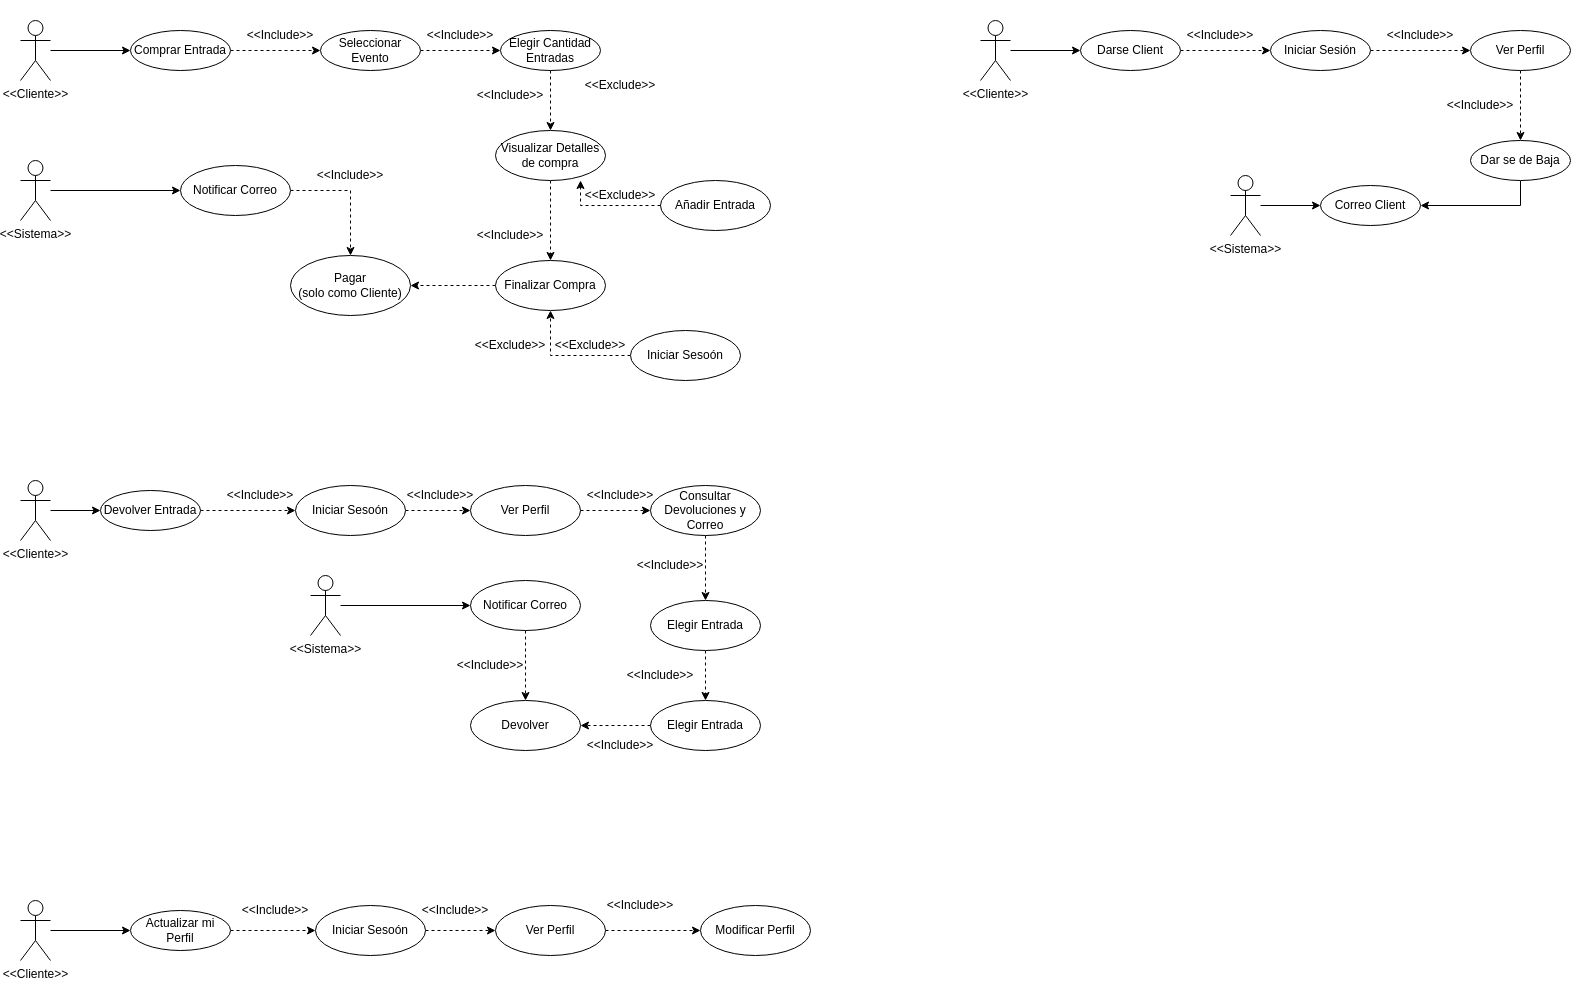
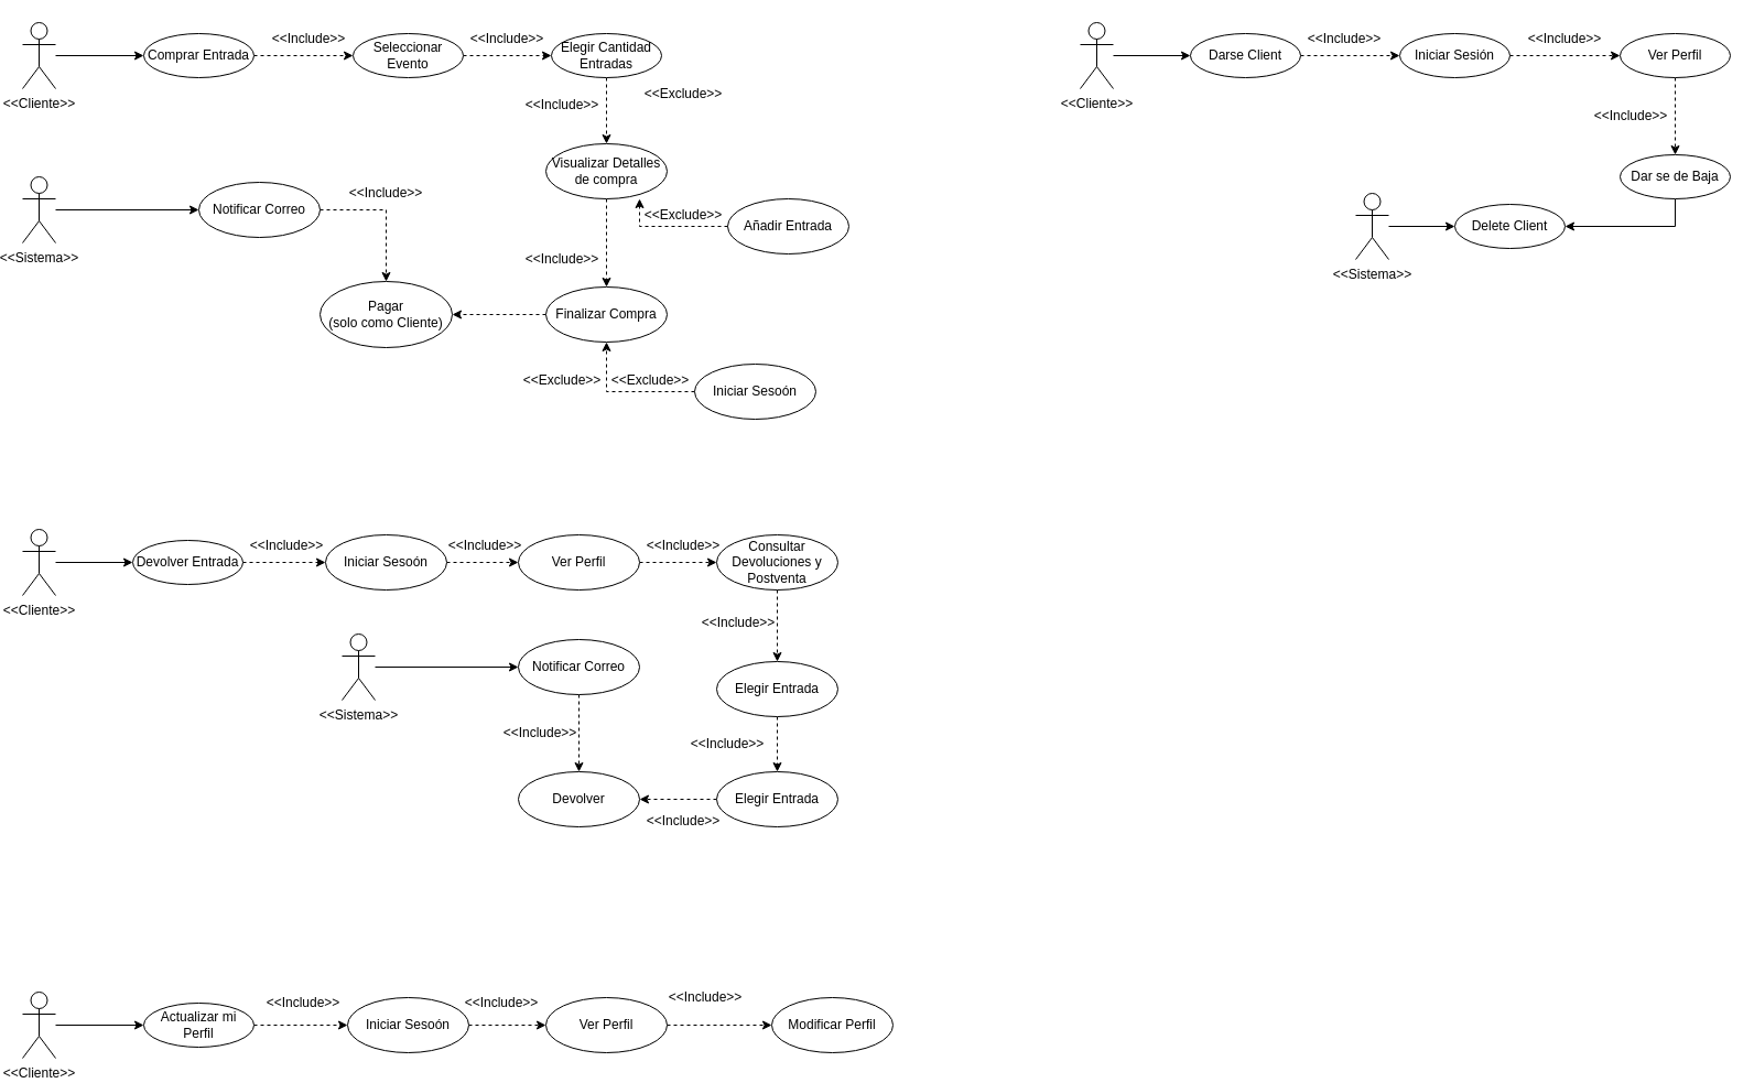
  <mxCell id="0" />
  <mxCell id="1" parent="0" />
  <mxCell id="2" style="edgeStyle=orthogonalEdgeStyle;rounded=0;orthogonalLoop=1;jettySize=auto;html=1;entryX=0;entryY=0.5;entryDx=0;entryDy=0;" edge="1" parent="1" source="3" target="5"><mxGeometry relative="1" as="geometry" /></mxCell>
  <mxCell id="3" value="&amp;lt;&amp;lt;Cliente&amp;gt;&amp;gt;" style="shape=umlActor;verticalLabelPosition=bottom;verticalAlign=top;html=1;outlineConnect=0;" vertex="1" parent="1"><mxGeometry x="20" y="20" width="30" height="60" as="geometry" /></mxCell>
  <mxCell id="4" style="edgeStyle=orthogonalEdgeStyle;rounded=0;orthogonalLoop=1;jettySize=auto;html=1;dashed=1;" edge="1" parent="1" source="5" target="7"><mxGeometry relative="1" as="geometry" /></mxCell>
  <mxCell id="5" value="Comprar Entrada" style="ellipse;whiteSpace=wrap;html=1;" vertex="1" parent="1"><mxGeometry x="130" y="30" width="100" height="40" as="geometry" /></mxCell>
  <mxCell id="6" style="edgeStyle=orthogonalEdgeStyle;rounded=0;orthogonalLoop=1;jettySize=auto;html=1;entryX=0;entryY=0.5;entryDx=0;entryDy=0;dashed=1;" edge="1" parent="1" source="7" target="10"><mxGeometry relative="1" as="geometry" /></mxCell>
  <mxCell id="7" value="Seleccionar Evento" style="ellipse;whiteSpace=wrap;html=1;" vertex="1" parent="1"><mxGeometry x="320" y="30" width="100" height="40" as="geometry" /></mxCell>
  <mxCell id="8" value="&amp;lt;&amp;lt;Include&amp;gt;&amp;gt;" style="text;html=1;strokeColor=none;fillColor=none;align=center;verticalAlign=middle;whiteSpace=wrap;rounded=0;" vertex="1" parent="1"><mxGeometry x="250" y="20" width="60" height="30" as="geometry" /></mxCell>
  <mxCell id="9" style="edgeStyle=orthogonalEdgeStyle;rounded=0;orthogonalLoop=1;jettySize=auto;html=1;dashed=1;" edge="1" parent="1" source="10" target="13"><mxGeometry relative="1" as="geometry" /></mxCell>
  <mxCell id="10" value="Elegir Cantidad Entradas" style="ellipse;whiteSpace=wrap;html=1;" vertex="1" parent="1"><mxGeometry x="500" y="30" width="100" height="40" as="geometry" /></mxCell>
  <mxCell id="11" value="&amp;lt;&amp;lt;Include&amp;gt;&amp;gt;" style="text;html=1;strokeColor=none;fillColor=none;align=center;verticalAlign=middle;whiteSpace=wrap;rounded=0;" vertex="1" parent="1"><mxGeometry x="430" y="20" width="60" height="30" as="geometry" /></mxCell>
  <mxCell id="12" style="edgeStyle=orthogonalEdgeStyle;rounded=0;orthogonalLoop=1;jettySize=auto;html=1;dashed=1;" edge="1" parent="1" source="13" target="20"><mxGeometry relative="1" as="geometry" /></mxCell>
  <mxCell id="13" value="Visualizar Detalles de compra" style="ellipse;whiteSpace=wrap;html=1;" vertex="1" parent="1"><mxGeometry x="495" y="130" width="110" height="50" as="geometry" /></mxCell>
  <mxCell id="14" value="&amp;lt;&amp;lt;Include&amp;gt;&amp;gt;" style="text;html=1;strokeColor=none;fillColor=none;align=center;verticalAlign=middle;whiteSpace=wrap;rounded=0;" vertex="1" parent="1"><mxGeometry x="480" y="80" width="60" height="30" as="geometry" /></mxCell>
  <mxCell id="15" value="Añadir Entrada" style="ellipse;whiteSpace=wrap;html=1;" vertex="1" parent="1"><mxGeometry x="660" y="180" width="110" height="50" as="geometry" /></mxCell>
  <mxCell id="16" value="&amp;lt;&amp;lt;Exclude&amp;gt;&amp;gt;" style="text;html=1;strokeColor=none;fillColor=none;align=center;verticalAlign=middle;whiteSpace=wrap;rounded=0;" vertex="1" parent="1"><mxGeometry x="590" y="70" width="60" height="30" as="geometry" /></mxCell>
  <mxCell id="17" style="edgeStyle=orthogonalEdgeStyle;rounded=0;orthogonalLoop=1;jettySize=auto;html=1;entryX=0.773;entryY=1;entryDx=0;entryDy=0;entryPerimeter=0;dashed=1;" edge="1" parent="1" source="15" target="13"><mxGeometry relative="1" as="geometry" /></mxCell>
  <mxCell id="18" value="&amp;lt;&amp;lt;Exclude&amp;gt;&amp;gt;" style="text;html=1;strokeColor=none;fillColor=none;align=center;verticalAlign=middle;whiteSpace=wrap;rounded=0;" vertex="1" parent="1"><mxGeometry x="590" y="180" width="60" height="30" as="geometry" /></mxCell>
  <mxCell id="19" style="edgeStyle=orthogonalEdgeStyle;rounded=0;orthogonalLoop=1;jettySize=auto;html=1;entryX=1;entryY=0.5;entryDx=0;entryDy=0;dashed=1;" edge="1" parent="1" source="20" target="23"><mxGeometry relative="1" as="geometry" /></mxCell>
  <mxCell id="20" value="Finalizar Compra" style="ellipse;whiteSpace=wrap;html=1;" vertex="1" parent="1"><mxGeometry x="495" y="260" width="110" height="50" as="geometry" /></mxCell>
  <mxCell id="21" value="&amp;lt;&amp;lt;Include&amp;gt;&amp;gt;" style="text;html=1;strokeColor=none;fillColor=none;align=center;verticalAlign=middle;whiteSpace=wrap;rounded=0;" vertex="1" parent="1"><mxGeometry x="480" y="220" width="60" height="30" as="geometry" /></mxCell>
  <mxCell id="22" value="&amp;lt;&amp;lt;Exclude&amp;gt;&amp;gt;" style="text;html=1;strokeColor=none;fillColor=none;align=center;verticalAlign=middle;whiteSpace=wrap;rounded=0;" vertex="1" parent="1"><mxGeometry x="480" y="330" width="60" height="30" as="geometry" /></mxCell>
  <mxCell id="23" value="Pagar&lt;br&gt;(solo como Cliente)" style="ellipse;whiteSpace=wrap;html=1;" vertex="1" parent="1"><mxGeometry x="290" y="255" width="120" height="60" as="geometry" /></mxCell>
  <mxCell id="24" style="edgeStyle=orthogonalEdgeStyle;rounded=0;orthogonalLoop=1;jettySize=auto;html=1;entryX=0.5;entryY=1;entryDx=0;entryDy=0;dashed=1;" edge="1" parent="1" source="25" target="20"><mxGeometry relative="1" as="geometry" /></mxCell>
  <mxCell id="25" value="Iniciar Sesoón" style="ellipse;whiteSpace=wrap;html=1;" vertex="1" parent="1"><mxGeometry x="630" y="330" width="110" height="50" as="geometry" /></mxCell>
  <mxCell id="26" value="&amp;lt;&amp;lt;Exclude&amp;gt;&amp;gt;" style="text;html=1;strokeColor=none;fillColor=none;align=center;verticalAlign=middle;whiteSpace=wrap;rounded=0;" vertex="1" parent="1"><mxGeometry x="560" y="330" width="60" height="30" as="geometry" /></mxCell>
  <mxCell id="27" style="edgeStyle=orthogonalEdgeStyle;rounded=0;orthogonalLoop=1;jettySize=auto;html=1;" edge="1" parent="1" source="28" target="30"><mxGeometry relative="1" as="geometry" /></mxCell>
  <mxCell id="28" value="&amp;lt;&amp;lt;Cliente&amp;gt;&amp;gt;" style="shape=umlActor;verticalLabelPosition=bottom;verticalAlign=top;html=1;outlineConnect=0;" vertex="1" parent="1"><mxGeometry x="20" y="480" width="30" height="60" as="geometry" /></mxCell>
  <mxCell id="29" style="edgeStyle=orthogonalEdgeStyle;rounded=0;orthogonalLoop=1;jettySize=auto;html=1;entryX=0;entryY=0.5;entryDx=0;entryDy=0;dashed=1;" edge="1" parent="1" source="30" target="32"><mxGeometry relative="1" as="geometry" /></mxCell>
- <mxCell id="30" value="Devolver Entrada" style="ellipse;whiteSpace=wrap;html=1;" vertex="1" parent="1"><mxGeometry x="100" y="490" width="100" height="40" as="geometry" /></mxCell>
+ <mxCell id="30" value="Devolver Entrada" style="ellipse;whiteSpace=wrap;html=1;" vertex="1" parent="1"><mxGeometry x="120" y="490" width="100" height="40" as="geometry" /></mxCell>
  <mxCell id="31" style="edgeStyle=orthogonalEdgeStyle;rounded=0;orthogonalLoop=1;jettySize=auto;html=1;entryX=0;entryY=0.5;entryDx=0;entryDy=0;dashed=1;" edge="1" parent="1" source="32" target="35"><mxGeometry relative="1" as="geometry" /></mxCell>
  <mxCell id="32" value="Iniciar Sesoón" style="ellipse;whiteSpace=wrap;html=1;" vertex="1" parent="1"><mxGeometry x="295" y="485" width="110" height="50" as="geometry" /></mxCell>
  <mxCell id="33" value="&amp;lt;&amp;lt;Include&amp;gt;&amp;gt;" style="text;html=1;strokeColor=none;fillColor=none;align=center;verticalAlign=middle;whiteSpace=wrap;rounded=0;" vertex="1" parent="1"><mxGeometry x="230" y="480" width="60" height="30" as="geometry" /></mxCell>
  <mxCell id="34" style="edgeStyle=orthogonalEdgeStyle;rounded=0;orthogonalLoop=1;jettySize=auto;html=1;entryX=0;entryY=0.5;entryDx=0;entryDy=0;dashed=1;" edge="1" parent="1" source="35" target="38"><mxGeometry relative="1" as="geometry" /></mxCell>
  <mxCell id="35" value="Ver Perfil" style="ellipse;whiteSpace=wrap;html=1;" vertex="1" parent="1"><mxGeometry x="470" y="485" width="110" height="50" as="geometry" /></mxCell>
  <mxCell id="36" value="&amp;lt;&amp;lt;Include&amp;gt;&amp;gt;" style="text;html=1;strokeColor=none;fillColor=none;align=center;verticalAlign=middle;whiteSpace=wrap;rounded=0;" vertex="1" parent="1"><mxGeometry x="410" y="480" width="60" height="30" as="geometry" /></mxCell>
  <mxCell id="37" style="edgeStyle=orthogonalEdgeStyle;rounded=0;orthogonalLoop=1;jettySize=auto;html=1;entryX=0.5;entryY=0;entryDx=0;entryDy=0;dashed=1;" edge="1" parent="1" source="38" target="41"><mxGeometry relative="1" as="geometry" /></mxCell>
- <mxCell id="38" value="Consultar Devoluciones y Correo" style="ellipse;whiteSpace=wrap;html=1;" vertex="1" parent="1"><mxGeometry x="650" y="485" width="110" height="50" as="geometry" /></mxCell>
+ <mxCell id="38" value="Consultar Devoluciones y Postventa" style="ellipse;whiteSpace=wrap;html=1;" vertex="1" parent="1"><mxGeometry x="650" y="485" width="110" height="50" as="geometry" /></mxCell>
  <mxCell id="39" value="&amp;lt;&amp;lt;Include&amp;gt;&amp;gt;" style="text;html=1;strokeColor=none;fillColor=none;align=center;verticalAlign=middle;whiteSpace=wrap;rounded=0;" vertex="1" parent="1"><mxGeometry x="590" y="480" width="60" height="30" as="geometry" /></mxCell>
  <mxCell id="40" style="edgeStyle=orthogonalEdgeStyle;rounded=0;orthogonalLoop=1;jettySize=auto;html=1;dashed=1;" edge="1" parent="1" source="41" target="43"><mxGeometry relative="1" as="geometry" /></mxCell>
  <mxCell id="41" value="Elegir Entrada" style="ellipse;whiteSpace=wrap;html=1;" vertex="1" parent="1"><mxGeometry x="650" y="600" width="110" height="50" as="geometry" /></mxCell>
  <mxCell id="42" style="edgeStyle=orthogonalEdgeStyle;rounded=0;orthogonalLoop=1;jettySize=auto;html=1;entryX=1;entryY=0.5;entryDx=0;entryDy=0;dashed=1;" edge="1" parent="1" source="43" target="44"><mxGeometry relative="1" as="geometry" /></mxCell>
  <mxCell id="43" value="Elegir Entrada" style="ellipse;whiteSpace=wrap;html=1;" vertex="1" parent="1"><mxGeometry x="650" y="700" width="110" height="50" as="geometry" /></mxCell>
  <mxCell id="44" value="Devolver" style="ellipse;whiteSpace=wrap;html=1;" vertex="1" parent="1"><mxGeometry x="470" y="700" width="110" height="50" as="geometry" /></mxCell>
  <mxCell id="45" value="&amp;lt;&amp;lt;Include&amp;gt;&amp;gt;" style="text;html=1;strokeColor=none;fillColor=none;align=center;verticalAlign=middle;whiteSpace=wrap;rounded=0;" vertex="1" parent="1"><mxGeometry x="640" y="550" width="60" height="30" as="geometry" /></mxCell>
  <mxCell id="46" value="&amp;lt;&amp;lt;Include&amp;gt;&amp;gt;" style="text;html=1;strokeColor=none;fillColor=none;align=center;verticalAlign=middle;whiteSpace=wrap;rounded=0;" vertex="1" parent="1"><mxGeometry x="630" y="660" width="60" height="30" as="geometry" /></mxCell>
  <mxCell id="47" value="&amp;lt;&amp;lt;Include&amp;gt;&amp;gt;" style="text;html=1;strokeColor=none;fillColor=none;align=center;verticalAlign=middle;whiteSpace=wrap;rounded=0;" vertex="1" parent="1"><mxGeometry x="590" y="730" width="60" height="30" as="geometry" /></mxCell>
  <mxCell id="48" style="edgeStyle=orthogonalEdgeStyle;rounded=0;orthogonalLoop=1;jettySize=auto;html=1;entryX=0.5;entryY=0;entryDx=0;entryDy=0;dashed=1;" edge="1" parent="1" source="49" target="44"><mxGeometry relative="1" as="geometry" /></mxCell>
  <mxCell id="49" value="Notificar Correo" style="ellipse;whiteSpace=wrap;html=1;" vertex="1" parent="1"><mxGeometry x="470" y="580" width="110" height="50" as="geometry" /></mxCell>
  <mxCell id="50" style="edgeStyle=orthogonalEdgeStyle;rounded=0;orthogonalLoop=1;jettySize=auto;html=1;entryX=0;entryY=0.5;entryDx=0;entryDy=0;" edge="1" parent="1" source="51" target="49"><mxGeometry relative="1" as="geometry" /></mxCell>
  <mxCell id="51" value="&amp;lt;&amp;lt;Sistema&amp;gt;&amp;gt;" style="shape=umlActor;verticalLabelPosition=bottom;verticalAlign=top;html=1;outlineConnect=0;" vertex="1" parent="1"><mxGeometry x="310" y="575" width="30" height="60" as="geometry" /></mxCell>
  <mxCell id="52" value="&amp;lt;&amp;lt;Include&amp;gt;&amp;gt;" style="text;html=1;strokeColor=none;fillColor=none;align=center;verticalAlign=middle;whiteSpace=wrap;rounded=0;" vertex="1" parent="1"><mxGeometry x="460" y="650" width="60" height="30" as="geometry" /></mxCell>
  <mxCell id="53" style="edgeStyle=orthogonalEdgeStyle;rounded=0;orthogonalLoop=1;jettySize=auto;html=1;dashed=1;" edge="1" parent="1" source="54" target="23"><mxGeometry relative="1" as="geometry"><Array as="points"><mxPoint x="350" y="190" /></Array></mxGeometry></mxCell>
  <mxCell id="54" value="Notificar Correo" style="ellipse;whiteSpace=wrap;html=1;" vertex="1" parent="1"><mxGeometry x="180" y="165" width="110" height="50" as="geometry" /></mxCell>
  <mxCell id="55" style="edgeStyle=orthogonalEdgeStyle;rounded=0;orthogonalLoop=1;jettySize=auto;html=1;entryX=0;entryY=0.5;entryDx=0;entryDy=0;" edge="1" parent="1" source="56" target="54"><mxGeometry relative="1" as="geometry" /></mxCell>
  <mxCell id="56" value="&amp;lt;&amp;lt;Sistema&amp;gt;&amp;gt;" style="shape=umlActor;verticalLabelPosition=bottom;verticalAlign=top;html=1;outlineConnect=0;" vertex="1" parent="1"><mxGeometry x="20" y="160" width="30" height="60" as="geometry" /></mxCell>
  <mxCell id="57" value="&amp;lt;&amp;lt;Include&amp;gt;&amp;gt;" style="text;html=1;strokeColor=none;fillColor=none;align=center;verticalAlign=middle;whiteSpace=wrap;rounded=0;" vertex="1" parent="1"><mxGeometry x="320" y="160" width="60" height="30" as="geometry" /></mxCell>
  <mxCell id="58" style="edgeStyle=orthogonalEdgeStyle;rounded=0;orthogonalLoop=1;jettySize=auto;html=1;" edge="1" parent="1" source="59" target="61"><mxGeometry relative="1" as="geometry" /></mxCell>
  <mxCell id="59" value="&amp;lt;&amp;lt;Cliente&amp;gt;&amp;gt;" style="shape=umlActor;verticalLabelPosition=bottom;verticalAlign=top;html=1;outlineConnect=0;" vertex="1" parent="1"><mxGeometry x="20" y="900" width="30" height="60" as="geometry" /></mxCell>
  <mxCell id="60" style="edgeStyle=orthogonalEdgeStyle;rounded=0;orthogonalLoop=1;jettySize=auto;html=1;dashed=1;" edge="1" parent="1" source="61" target="63"><mxGeometry relative="1" as="geometry" /></mxCell>
  <mxCell id="61" value="Actualizar mi&lt;br&gt;Perfil" style="ellipse;whiteSpace=wrap;html=1;" vertex="1" parent="1"><mxGeometry x="130" y="910" width="100" height="40" as="geometry" /></mxCell>
  <mxCell id="62" style="edgeStyle=orthogonalEdgeStyle;rounded=0;orthogonalLoop=1;jettySize=auto;html=1;entryX=0;entryY=0.5;entryDx=0;entryDy=0;dashed=1;" edge="1" parent="1" source="63" target="66"><mxGeometry relative="1" as="geometry" /></mxCell>
  <mxCell id="63" value="Iniciar Sesoón" style="ellipse;whiteSpace=wrap;html=1;" vertex="1" parent="1"><mxGeometry x="315" y="905" width="110" height="50" as="geometry" /></mxCell>
  <mxCell id="64" value="&amp;lt;&amp;lt;Include&amp;gt;&amp;gt;" style="text;html=1;strokeColor=none;fillColor=none;align=center;verticalAlign=middle;whiteSpace=wrap;rounded=0;" vertex="1" parent="1"><mxGeometry x="245" y="895" width="60" height="30" as="geometry" /></mxCell>
  <mxCell id="65" style="edgeStyle=orthogonalEdgeStyle;rounded=0;orthogonalLoop=1;jettySize=auto;html=1;dashed=1;" edge="1" parent="1" source="66" target="69"><mxGeometry relative="1" as="geometry" /></mxCell>
  <mxCell id="66" value="Ver Perfil" style="ellipse;whiteSpace=wrap;html=1;" vertex="1" parent="1"><mxGeometry x="495" y="905" width="110" height="50" as="geometry" /></mxCell>
  <mxCell id="67" value="&amp;lt;&amp;lt;Include&amp;gt;&amp;gt;" style="text;html=1;strokeColor=none;fillColor=none;align=center;verticalAlign=middle;whiteSpace=wrap;rounded=0;" vertex="1" parent="1"><mxGeometry x="425" y="895" width="60" height="30" as="geometry" /></mxCell>
  <mxCell id="68" value="&amp;lt;&amp;lt;Include&amp;gt;&amp;gt;" style="text;html=1;strokeColor=none;fillColor=none;align=center;verticalAlign=middle;whiteSpace=wrap;rounded=0;" vertex="1" parent="1"><mxGeometry x="610" y="890" width="60" height="30" as="geometry" /></mxCell>
  <mxCell id="69" value="Modificar Perfil" style="ellipse;whiteSpace=wrap;html=1;" vertex="1" parent="1"><mxGeometry x="700" y="905" width="110" height="50" as="geometry" /></mxCell>
  <mxCell id="70" style="edgeStyle=orthogonalEdgeStyle;rounded=0;orthogonalLoop=1;jettySize=auto;html=1;entryX=0;entryY=0.5;entryDx=0;entryDy=0;" edge="1" parent="1" source="71" target="73"><mxGeometry relative="1" as="geometry" /></mxCell>
  <mxCell id="71" value="&amp;lt;&amp;lt;Cliente&amp;gt;&amp;gt;" style="shape=umlActor;verticalLabelPosition=bottom;verticalAlign=top;html=1;outlineConnect=0;" vertex="1" parent="1"><mxGeometry x="980" y="20" width="30" height="60" as="geometry" /></mxCell>
  <mxCell id="72" style="edgeStyle=orthogonalEdgeStyle;rounded=0;orthogonalLoop=1;jettySize=auto;html=1;dashed=1;" edge="1" parent="1" source="73" target="75"><mxGeometry relative="1" as="geometry" /></mxCell>
  <mxCell id="73" value="Darse Client" style="ellipse;whiteSpace=wrap;html=1;" vertex="1" parent="1"><mxGeometry x="1080" y="30" width="100" height="40" as="geometry" /></mxCell>
  <mxCell id="74" style="edgeStyle=orthogonalEdgeStyle;rounded=0;orthogonalLoop=1;jettySize=auto;html=1;entryX=0;entryY=0.5;entryDx=0;entryDy=0;dashed=1;" edge="1" parent="1" source="75" target="78"><mxGeometry relative="1" as="geometry" /></mxCell>
  <mxCell id="75" value="Iniciar Sesión" style="ellipse;whiteSpace=wrap;html=1;" vertex="1" parent="1"><mxGeometry x="1270" y="30" width="100" height="40" as="geometry" /></mxCell>
  <mxCell id="76" value="&amp;lt;&amp;lt;Include&amp;gt;&amp;gt;" style="text;html=1;strokeColor=none;fillColor=none;align=center;verticalAlign=middle;whiteSpace=wrap;rounded=0;" vertex="1" parent="1"><mxGeometry x="1190" y="20" width="60" height="30" as="geometry" /></mxCell>
  <mxCell id="77" style="edgeStyle=orthogonalEdgeStyle;rounded=0;orthogonalLoop=1;jettySize=auto;html=1;entryX=0.5;entryY=0;entryDx=0;entryDy=0;dashed=1;" edge="1" parent="1" source="78" target="81"><mxGeometry relative="1" as="geometry" /></mxCell>
  <mxCell id="78" value="Ver Perfil" style="ellipse;whiteSpace=wrap;html=1;" vertex="1" parent="1"><mxGeometry x="1470" y="30" width="100" height="40" as="geometry" /></mxCell>
  <mxCell id="79" value="&amp;lt;&amp;lt;Include&amp;gt;&amp;gt;" style="text;html=1;strokeColor=none;fillColor=none;align=center;verticalAlign=middle;whiteSpace=wrap;rounded=0;" vertex="1" parent="1"><mxGeometry x="1390" y="20" width="60" height="30" as="geometry" /></mxCell>
  <mxCell id="80" style="edgeStyle=orthogonalEdgeStyle;rounded=0;orthogonalLoop=1;jettySize=auto;html=1;entryX=1;entryY=0.5;entryDx=0;entryDy=0;dashed=0;" edge="1" parent="1" source="81" target="85"><mxGeometry relative="1" as="geometry"><Array as="points"><mxPoint x="1520" y="205" /></Array></mxGeometry></mxCell>
  <mxCell id="81" value="Dar se de Baja" style="ellipse;whiteSpace=wrap;html=1;" vertex="1" parent="1"><mxGeometry x="1470" y="140" width="100" height="40" as="geometry" /></mxCell>
  <mxCell id="82" value="&amp;lt;&amp;lt;Include&amp;gt;&amp;gt;" style="text;html=1;strokeColor=none;fillColor=none;align=center;verticalAlign=middle;whiteSpace=wrap;rounded=0;" vertex="1" parent="1"><mxGeometry x="1450" y="90" width="60" height="30" as="geometry" /></mxCell>
  <mxCell id="83" style="edgeStyle=orthogonalEdgeStyle;rounded=0;orthogonalLoop=1;jettySize=auto;html=1;" edge="1" parent="1" source="84" target="85"><mxGeometry relative="1" as="geometry" /></mxCell>
  <mxCell id="84" value="&amp;lt;&amp;lt;Sistema&amp;gt;&amp;gt;" style="shape=umlActor;verticalLabelPosition=bottom;verticalAlign=top;html=1;outlineConnect=0;" vertex="1" parent="1"><mxGeometry x="1230" y="175" width="30" height="60" as="geometry" /></mxCell>
- <mxCell id="85" value="Correo Client" style="ellipse;whiteSpace=wrap;html=1;" vertex="1" parent="1"><mxGeometry x="1320" y="185" width="100" height="40" as="geometry" /></mxCell>
+ <mxCell id="85" value="Delete Client" style="ellipse;whiteSpace=wrap;html=1;" vertex="1" parent="1"><mxGeometry x="1320" y="185" width="100" height="40" as="geometry" /></mxCell>
